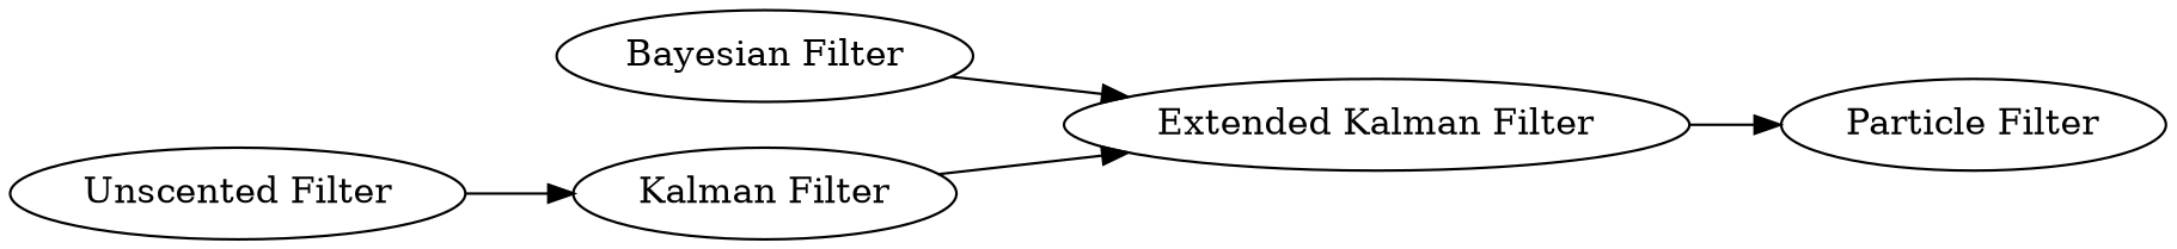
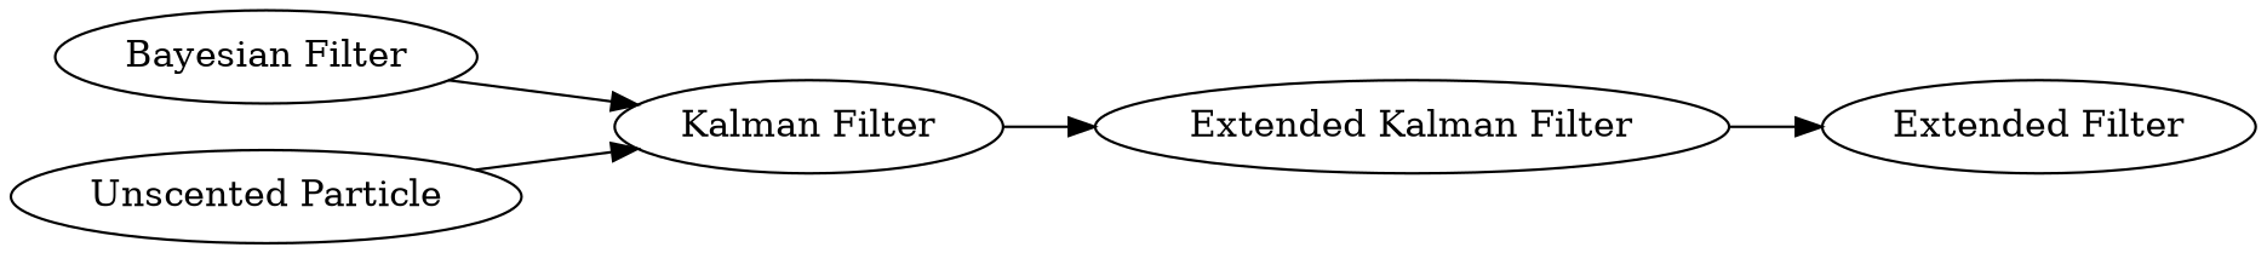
  digraph {
    rankdir=LR
    n1 [label="Bayesian Filter"]
    "Kalman Filter"
    "Extended Kalman Filter"
-   "Unscented Filter"
-   "Particle Filter"
-   n1 -> "Extended Kalman Filter"
+   "Unscented Filter" [label="Unscented Particle"]
+   "Particle Filter" [label="Extended Filter"]
+   n1 -> "Kalman Filter"
    "Kalman Filter" -> "Extended Kalman Filter"
    "Extended Kalman Filter" -> "Particle Filter"
    "Unscented Filter" -> "Kalman Filter"
  }
